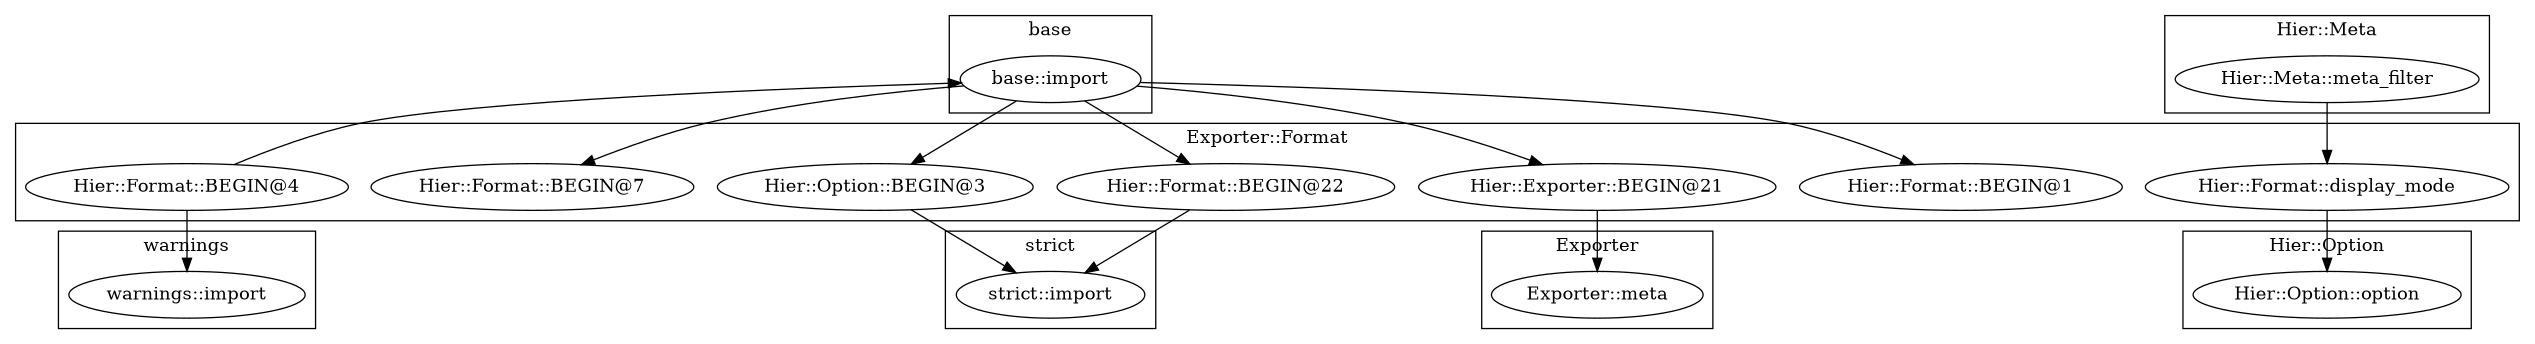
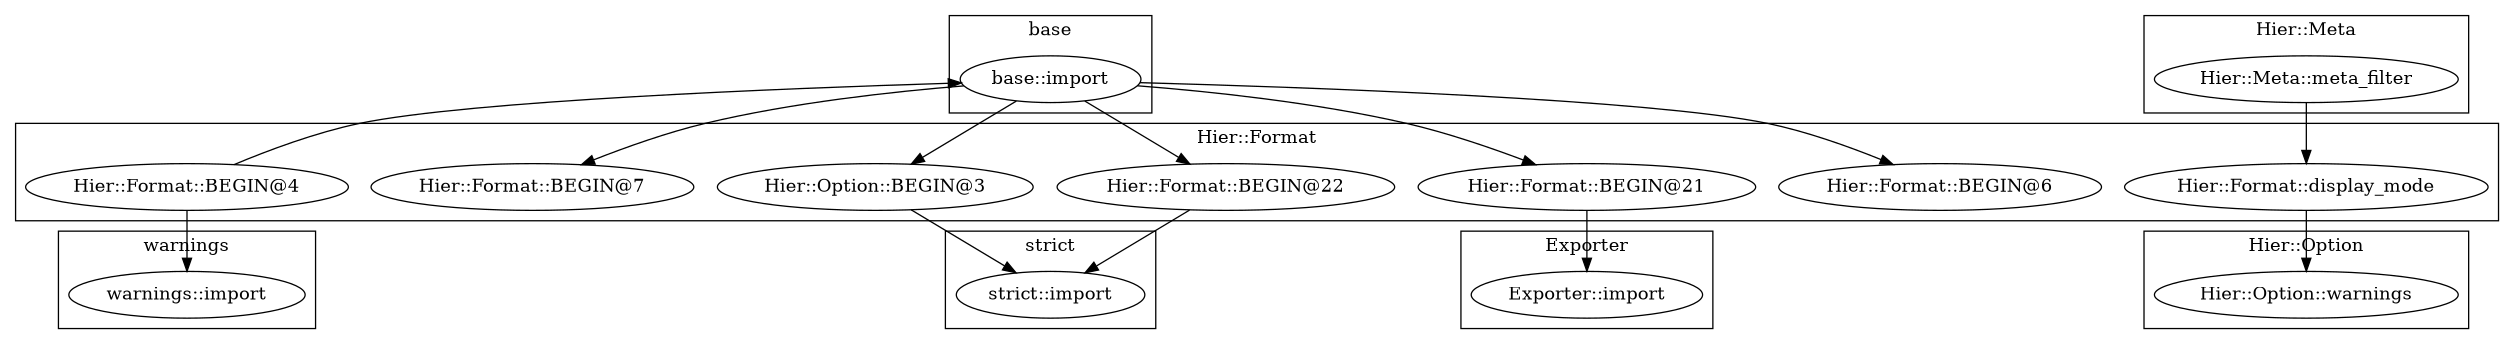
  digraph {
    "warnings::import"
    "base::import"
    "strict::import"
-   "Hier::Option::option"
-   "Hier::Format::BEGIN@6" [label="Hier::Format::BEGIN@1"]
+   "Hier::Option::option" [label="Hier::Option::warnings"]
+   "Hier::Format::BEGIN@6"
    "Hier::Format::BEGIN@4"
    "Hier::Format::BEGIN@22"
    n8 [label="Hier::Option::BEGIN@3"]
    "Hier::Format::BEGIN@7"
-   "Hier::Format::BEGIN@21" [label="Hier::Exporter::BEGIN@21"]
+   "Hier::Format::BEGIN@21"
    "Hier::Format::display_mode"
    "Hier::Meta::meta_filter"
-   "Exporter::import" [label="Exporter::meta"]
+   "Exporter::import"
    subgraph cluster_1 {
      label=warnings
      "warnings::import"
    }
    subgraph cluster_2 {
      label=base
      "base::import"
    }
    subgraph cluster_3 {
      label="strict"
      "strict::import"
    }
    subgraph cluster_4 {
      label="Hier::Option"
      "Hier::Option::option"
    }
    subgraph cluster_5 {
-     label="Exporter::Format"
+     label="Hier::Format"
      "Hier::Format::BEGIN@6"
      "Hier::Format::BEGIN@4"
      "Hier::Format::BEGIN@22"
      n8
      "Hier::Format::BEGIN@7"
      "Hier::Format::BEGIN@21"
      "Hier::Format::display_mode"
    }
    subgraph cluster_6 {
      label="Hier::Meta"
      "Hier::Meta::meta_filter"
    }
    subgraph cluster_7 {
      label=Exporter
      "Exporter::import"
    }
    "base::import" -> "Hier::Format::BEGIN@6"
    "base::import" -> "Hier::Format::BEGIN@22"
    "base::import" -> n8
    "base::import" -> "Hier::Format::BEGIN@7"
    "base::import" -> "Hier::Format::BEGIN@21"
    "Hier::Format::BEGIN@4" -> "warnings::import"
    "Hier::Format::BEGIN@4" -> "base::import"
    "Hier::Format::BEGIN@22" -> "strict::import"
    n8 -> "strict::import"
    "Hier::Format::BEGIN@21" -> "Exporter::import"
    "Hier::Format::display_mode" -> "Hier::Option::option"
    "Hier::Meta::meta_filter" -> "Hier::Format::display_mode"
  }
